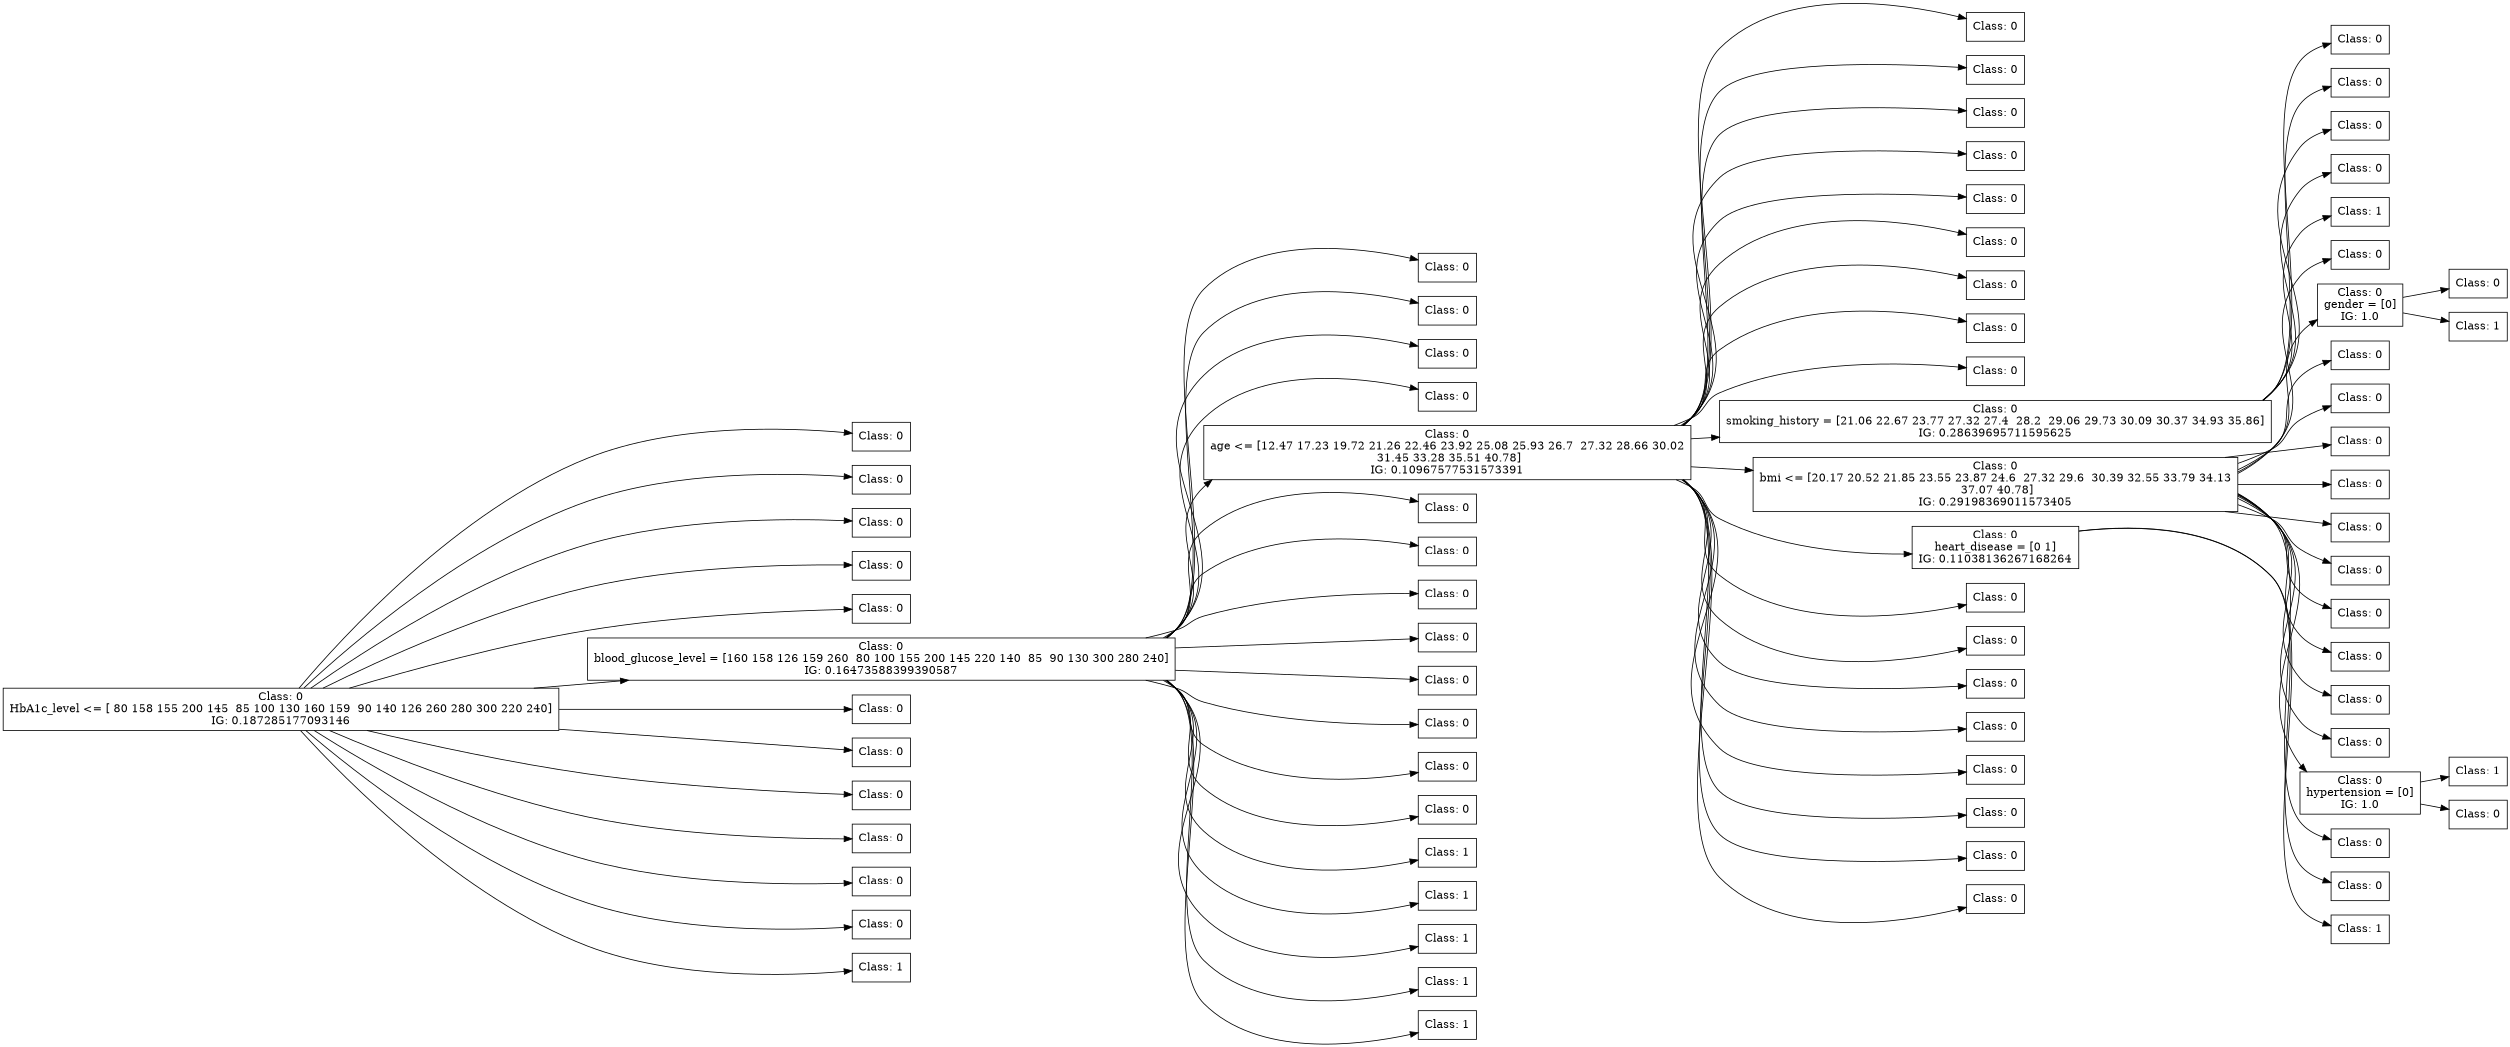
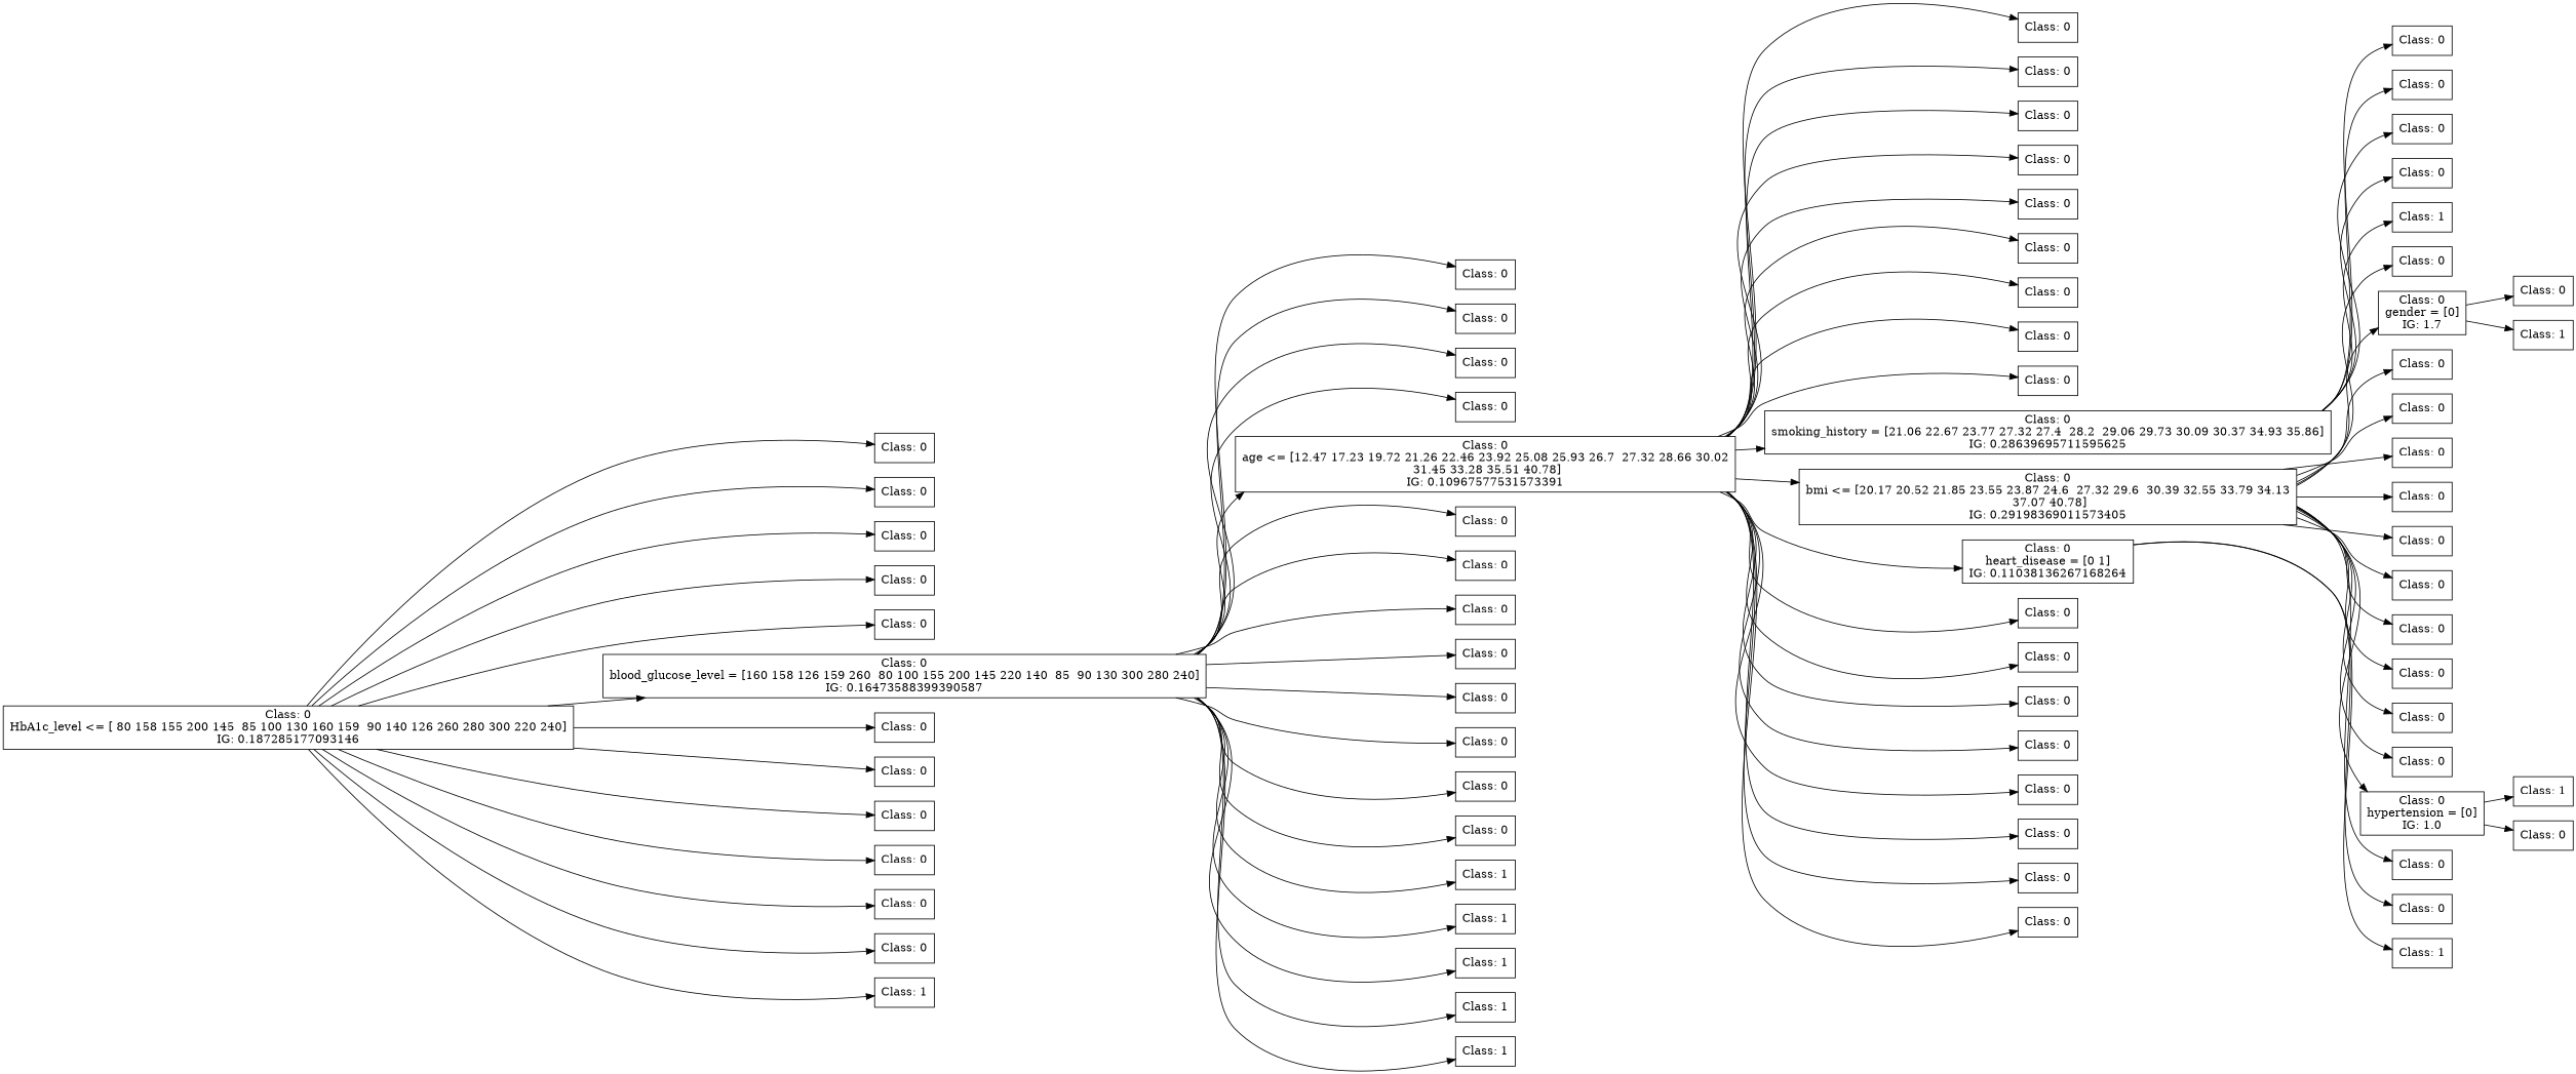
  digraph {
    rankdir=LR
    node [shape=box]
    n1 [label="Class: 0\nHbA1c_level <= [ 80 158 155 200 145  85 100 130 160 159  90 140 126 260 280 300 220 240]\nIG: 0.187285177093146"]
    n2 [label="Class: 0\n"]
    n3 [label="Class: 0\n"]
    n4 [label="Class: 0\n"]
    n5 [label="Class: 0\n"]
    n6 [label="Class: 0\n"]
    n7 [label="Class: 0\nblood_glucose_level = [160 158 126 159 260  80 100 155 200 145 220 140  85  90 130 300 280 240]\nIG: 0.16473588399390587"]
    n8 [label="Class: 0\n"]
    n9 [label="Class: 0\n"]
    n10 [label="Class: 0\n"]
    n11 [label="Class: 0\n"]
    n12 [label="Class: 0\n"]
    n13 [label="Class: 0\n"]
    n14 [label="Class: 1\n"]
    n15 [label="Class: 0\n"]
    n16 [label="Class: 0\n"]
    n17 [label="Class: 0\n"]
    n18 [label="Class: 0\n"]
    n19 [label="Class: 0\nage <= [12.47 17.23 19.72 21.26 22.46 23.92 25.08 25.93 26.7  27.32 28.66 30.02\n 31.45 33.28 35.51 40.78]\nIG: 0.10967577531573391"]
    n20 [label="Class: 0\n"]
    n21 [label="Class: 0\n"]
    n22 [label="Class: 0\n"]
    n23 [label="Class: 0\n"]
    n24 [label="Class: 0\n"]
    n25 [label="Class: 0\n"]
    n26 [label="Class: 0\n"]
    n27 [label="Class: 0\n"]
    n28 [label="Class: 1\n"]
    n29 [label="Class: 1\n"]
    n30 [label="Class: 1\n"]
    n31 [label="Class: 1\n"]
    n32 [label="Class: 1\n"]
    n33 [label="Class: 0\n"]
    n34 [label="Class: 0\n"]
    n35 [label="Class: 0\n"]
    n36 [label="Class: 0\n"]
    n37 [label="Class: 0\n"]
    n38 [label="Class: 0\n"]
    n39 [label="Class: 0\n"]
    n40 [label="Class: 0\n"]
    n41 [label="Class: 0\n"]
    n42 [label="Class: 0\nsmoking_history = [21.06 22.67 23.77 27.32 27.4  28.2  29.06 29.73 30.09 30.37 34.93 35.86]\nIG: 0.28639695711595625"]
    n43 [label="Class: 0\nbmi <= [20.17 20.52 21.85 23.55 23.87 24.6  27.32 29.6  30.39 32.55 33.79 34.13\n 37.07 40.78]\nIG: 0.29198369011573405"]
    n44 [label="Class: 0\nheart_disease = [0 1]\nIG: 0.11038136267168264"]
    n45 [label="Class: 0\n"]
    n46 [label="Class: 0\n"]
    n47 [label="Class: 0\n"]
    n48 [label="Class: 0\n"]
    n49 [label="Class: 0\n"]
    n50 [label="Class: 0\n"]
    n51 [label="Class: 0\n"]
    n52 [label="Class: 0\n"]
    n53 [label="Class: 0\n"]
    n54 [label="Class: 0\n"]
    n55 [label="Class: 0\n"]
    n56 [label="Class: 0\n"]
    n57 [label="Class: 1\n"]
    n58 [label="Class: 0\n"]
-   n59 [label="Class: 0\ngender = [0]\nIG: 1.0"]
+   n59 [label="Class: 0\ngender = [0]\nIG: 1.7"]
    n60 [label="Class: 0\n"]
    n61 [label="Class: 0\n"]
    n62 [label="Class: 0\n"]
    n63 [label="Class: 0\n"]
    n64 [label="Class: 0\n"]
    n65 [label="Class: 0\n"]
    n66 [label="Class: 0\n"]
    n67 [label="Class: 0\n"]
    n68 [label="Class: 0\n"]
    n69 [label="Class: 0\n"]
    n70 [label="Class: 0\nhypertension = [0]\nIG: 1.0"]
    n71 [label="Class: 0\n"]
    n72 [label="Class: 0\n"]
    n73 [label="Class: 1\n"]
    n74 [label="Class: 1\n"]
    n75 [label="Class: 0\n"]
    n76 [label="Class: 0\n"]
    n77 [label="Class: 1\n"]
    n1 -> n2
    n1 -> n3
    n1 -> n4
    n1 -> n5
    n1 -> n6
    n1 -> n7
    n1 -> n8
    n1 -> n9
    n1 -> n10
    n1 -> n11
    n1 -> n12
    n1 -> n13
    n1 -> n14
    n7 -> n15
    n7 -> n16
    n7 -> n17
    n7 -> n18
    n7 -> n19
    n7 -> n20
    n7 -> n21
    n7 -> n22
    n7 -> n23
    n7 -> n24
    n7 -> n25
    n7 -> n26
    n7 -> n27
    n7 -> n28
    n7 -> n29
    n7 -> n30
    n7 -> n31
    n7 -> n32
    n19 -> n33
    n19 -> n34
    n19 -> n35
    n19 -> n36
    n19 -> n37
    n19 -> n38
    n19 -> n39
    n19 -> n40
    n19 -> n41
    n19 -> n42
    n19 -> n43
    n19 -> n44
    n19 -> n45
    n19 -> n46
    n19 -> n47
    n19 -> n48
    n19 -> n49
    n19 -> n50
    n19 -> n51
    n19 -> n52
    n42 -> n53
    n42 -> n54
    n42 -> n55
    n42 -> n56
    n42 -> n57
    n43 -> n58
    n43 -> n59
    n43 -> n60
    n43 -> n61
    n43 -> n62
    n43 -> n63
    n43 -> n64
    n43 -> n65
    n43 -> n66
    n43 -> n67
    n43 -> n68
    n43 -> n69
    n43 -> n70
    n43 -> n71
    n44 -> n76
    n44 -> n77
    n59 -> n72
    n59 -> n73
    n70 -> n74
    n70 -> n75
  }
